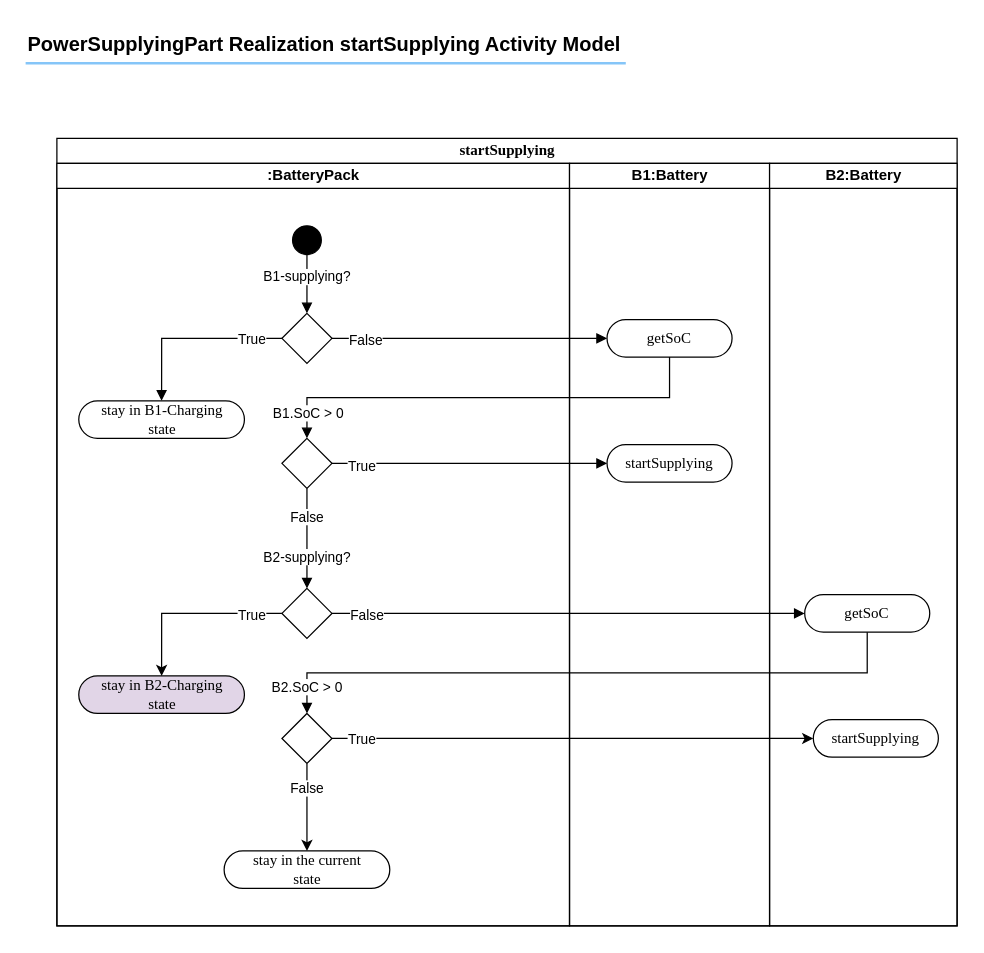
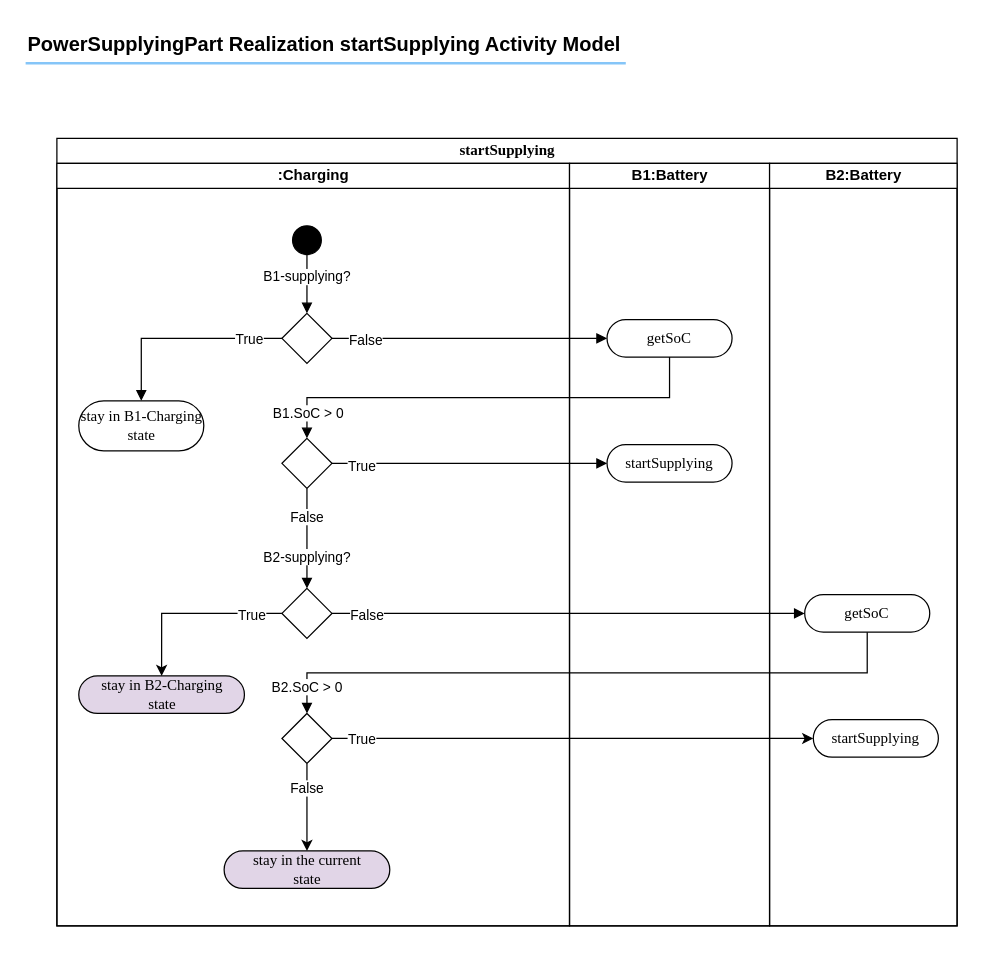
  <mxCell id="0" />
  <mxCell id="1" parent="0" />
  <mxCell id="2" value="&lt;b&gt;PowerSupplyingPart Realization startSupplying Activity Model&lt;/b&gt;" style="text;fontSize=16;verticalAlign=middle;strokeColor=none;fillColor=none;whiteSpace=wrap;html=1;" vertex="1" parent="1"><mxGeometry x="20" y="20" width="500" height="30" as="geometry" /></mxCell>
  <mxCell id="3" value="" style="dashed=0;shape=line;strokeWidth=2;noLabel=1;strokeColor=#0C8CF2;opacity=50;" vertex="1" parent="1"><mxGeometry x="20" y="45" width="480" height="10" as="geometry" /></mxCell>
  <mxCell id="4" value="startSupplying" style="swimlane;html=1;childLayout=stackLayout;startSize=20;rounded=0;shadow=0;comic=0;labelBackgroundColor=none;strokeWidth=1;fontFamily=Verdana;fontSize=12;align=center;" vertex="1" parent="1"><mxGeometry x="45" y="110" width="720" height="630" as="geometry"><mxRectangle x="45" y="640" width="70" height="30" as="alternateBounds" /></mxGeometry></mxCell>
- <mxCell id="5" value=":BatteryPack" style="swimlane;html=1;startSize=20;" vertex="1" parent="4"><mxGeometry y="20" width="410" height="610" as="geometry"><mxRectangle y="20" width="40" height="420" as="alternateBounds" /></mxGeometry></mxCell>
+ <mxCell id="5" value=":Charging" style="swimlane;html=1;startSize=20;" vertex="1" parent="4"><mxGeometry y="20" width="410" height="610" as="geometry"><mxRectangle y="20" width="40" height="420" as="alternateBounds" /></mxGeometry></mxCell>
  <mxCell id="6" style="edgeStyle=orthogonalEdgeStyle;rounded=0;orthogonalLoop=1;jettySize=auto;html=1;entryX=0.5;entryY=0;entryDx=0;entryDy=0;endArrow=block;endFill=1;" edge="1" parent="5" source="8" target="11"><mxGeometry relative="1" as="geometry" /></mxCell>
  <mxCell id="7" value="B1-supplying?" style="edgeLabel;html=1;align=center;verticalAlign=middle;resizable=0;points=[];" vertex="1" connectable="0" parent="6"><mxGeometry x="-0.277" y="-1" relative="1" as="geometry"><mxPoint as="offset" /></mxGeometry></mxCell>
  <mxCell id="8" value="" style="ellipse;whiteSpace=wrap;html=1;rounded=0;shadow=0;comic=0;labelBackgroundColor=none;strokeWidth=1;fillColor=#000000;fontFamily=Verdana;fontSize=12;align=center;" vertex="1" parent="5"><mxGeometry x="188.5" y="50" width="23" height="23" as="geometry" /></mxCell>
  <mxCell id="9" style="edgeStyle=orthogonalEdgeStyle;rounded=0;orthogonalLoop=1;jettySize=auto;html=1;entryX=0.5;entryY=0;entryDx=0;entryDy=0;endArrow=block;endFill=1;" edge="1" parent="5" source="11" target="19"><mxGeometry relative="1" as="geometry" /></mxCell>
  <mxCell id="10" value="True" style="edgeLabel;html=1;align=center;verticalAlign=middle;resizable=0;points=[];" vertex="1" connectable="0" parent="9"><mxGeometry x="-0.663" relative="1" as="geometry"><mxPoint as="offset" /></mxGeometry></mxCell>
  <mxCell id="11" value="" style="rhombus;whiteSpace=wrap;html=1;" vertex="1" parent="5"><mxGeometry x="180" y="120" width="40" height="40" as="geometry" /></mxCell>
  <mxCell id="12" style="edgeStyle=orthogonalEdgeStyle;rounded=0;orthogonalLoop=1;jettySize=auto;html=1;entryX=0.5;entryY=0;entryDx=0;entryDy=0;endArrow=block;endFill=1;" edge="1" parent="5" source="15" target="18"><mxGeometry relative="1" as="geometry" /></mxCell>
  <mxCell id="13" value="False" style="edgeLabel;html=1;align=center;verticalAlign=middle;resizable=0;points=[];" vertex="1" connectable="0" parent="12"><mxGeometry x="-0.45" y="-1" relative="1" as="geometry"><mxPoint as="offset" /></mxGeometry></mxCell>
  <mxCell id="14" value="B2-supplying?" style="edgeLabel;html=1;align=center;verticalAlign=middle;resizable=0;points=[];" vertex="1" connectable="0" parent="12"><mxGeometry x="0.35" y="-1" relative="1" as="geometry"><mxPoint as="offset" /></mxGeometry></mxCell>
  <mxCell id="15" value="" style="rhombus;whiteSpace=wrap;html=1;" vertex="1" parent="5"><mxGeometry x="180" y="220" width="40" height="40" as="geometry" /></mxCell>
  <mxCell id="16" style="edgeStyle=orthogonalEdgeStyle;rounded=0;orthogonalLoop=1;jettySize=auto;html=1;entryX=0.5;entryY=0;entryDx=0;entryDy=0;" edge="1" parent="5" source="18" target="23"><mxGeometry relative="1" as="geometry" /></mxCell>
  <mxCell id="17" value="True" style="edgeLabel;html=1;align=center;verticalAlign=middle;resizable=0;points=[];" vertex="1" connectable="0" parent="16"><mxGeometry x="-0.663" y="1" relative="1" as="geometry"><mxPoint as="offset" /></mxGeometry></mxCell>
  <mxCell id="18" value="" style="rhombus;whiteSpace=wrap;html=1;" vertex="1" parent="5"><mxGeometry x="180" y="340" width="40" height="40" as="geometry" /></mxCell>
- <mxCell id="19" value="stay in B1-Charging&lt;div&gt;&amp;nbsp;state&amp;nbsp;&lt;/div&gt;" style="rounded=1;whiteSpace=wrap;html=1;shadow=0;comic=0;labelBackgroundColor=none;strokeWidth=1;fontFamily=Verdana;fontSize=12;align=center;arcSize=50;" vertex="1" parent="5"><mxGeometry x="17.5" y="190" width="132.5" height="30" as="geometry" /></mxCell>
+ <mxCell id="19" value="stay in B1-Charging&lt;div&gt;&amp;nbsp;state&amp;nbsp;&lt;/div&gt;" style="rounded=1;whiteSpace=wrap;html=1;shadow=0;comic=0;labelBackgroundColor=none;strokeWidth=1;fontFamily=Verdana;fontSize=12;align=center;arcSize=50;" vertex="1" parent="5"><mxGeometry x="17.5" y="190" width="100" height="40" as="geometry" /></mxCell>
  <mxCell id="20" style="edgeStyle=orthogonalEdgeStyle;rounded=0;orthogonalLoop=1;jettySize=auto;html=1;entryX=0.5;entryY=0;entryDx=0;entryDy=0;" edge="1" parent="5" source="22" target="24"><mxGeometry relative="1" as="geometry" /></mxCell>
  <mxCell id="21" value="False" style="edgeLabel;html=1;align=center;verticalAlign=middle;resizable=0;points=[];" vertex="1" connectable="0" parent="20"><mxGeometry x="-0.467" y="-1" relative="1" as="geometry"><mxPoint as="offset" /></mxGeometry></mxCell>
  <mxCell id="22" value="" style="rhombus;whiteSpace=wrap;html=1;" vertex="1" parent="5"><mxGeometry x="180" y="440" width="40" height="40" as="geometry" /></mxCell>
  <mxCell id="23" value="stay in B2-Charging&lt;div&gt;&amp;nbsp;state&amp;nbsp;&lt;/div&gt;" style="rounded=1;whiteSpace=wrap;html=1;shadow=0;comic=0;labelBackgroundColor=none;strokeWidth=1;fontFamily=Verdana;fontSize=12;align=center;arcSize=50;fillColor=#e1d5e7;" vertex="1" parent="5"><mxGeometry x="17.5" y="410" width="132.5" height="30" as="geometry" /></mxCell>
- <mxCell id="24" value="stay in the current&lt;div&gt;&amp;nbsp;state&amp;nbsp;&lt;/div&gt;" style="rounded=1;whiteSpace=wrap;html=1;shadow=0;comic=0;labelBackgroundColor=none;strokeWidth=1;fontFamily=Verdana;fontSize=12;align=center;arcSize=50;" vertex="1" parent="5"><mxGeometry x="133.75" y="550" width="132.5" height="30" as="geometry" /></mxCell>
+ <mxCell id="24" value="stay in the current&lt;div&gt;&amp;nbsp;state&amp;nbsp;&lt;/div&gt;" style="rounded=1;whiteSpace=wrap;html=1;shadow=0;comic=0;labelBackgroundColor=none;strokeWidth=1;fontFamily=Verdana;fontSize=12;align=center;arcSize=50;fillColor=#e1d5e7;" vertex="1" parent="5"><mxGeometry x="133.75" y="550" width="132.5" height="30" as="geometry" /></mxCell>
  <mxCell id="25" value="B1:Battery" style="swimlane;html=1;startSize=20;" vertex="1" parent="4"><mxGeometry x="410" y="20" width="160" height="610" as="geometry" /></mxCell>
  <mxCell id="26" value="getSoC" style="rounded=1;whiteSpace=wrap;html=1;shadow=0;comic=0;labelBackgroundColor=none;strokeWidth=1;fontFamily=Verdana;fontSize=12;align=center;arcSize=50;" vertex="1" parent="25"><mxGeometry x="30" y="125" width="100" height="30" as="geometry" /></mxCell>
  <mxCell id="27" value="startSupplying" style="rounded=1;whiteSpace=wrap;html=1;shadow=0;comic=0;labelBackgroundColor=none;strokeWidth=1;fontFamily=Verdana;fontSize=12;align=center;arcSize=50;" vertex="1" parent="25"><mxGeometry x="30" y="225" width="100" height="30" as="geometry" /></mxCell>
  <mxCell id="28" value="B2:Battery" style="swimlane;html=1;startSize=20;" vertex="1" parent="4"><mxGeometry x="570" y="20" width="150" height="610" as="geometry"><mxRectangle x="570" y="20" width="40" height="1720" as="alternateBounds" /></mxGeometry></mxCell>
  <mxCell id="29" value="getSoC" style="rounded=1;whiteSpace=wrap;html=1;shadow=0;comic=0;labelBackgroundColor=none;strokeWidth=1;fontFamily=Verdana;fontSize=12;align=center;arcSize=50;" vertex="1" parent="28"><mxGeometry x="28.1" y="345" width="100" height="30" as="geometry" /></mxCell>
  <mxCell id="30" value="startSupplying" style="rounded=1;whiteSpace=wrap;html=1;shadow=0;comic=0;labelBackgroundColor=none;strokeWidth=1;fontFamily=Verdana;fontSize=12;align=center;arcSize=50;" vertex="1" parent="28"><mxGeometry x="35" y="445" width="100" height="30" as="geometry" /></mxCell>
  <mxCell id="31" style="edgeStyle=orthogonalEdgeStyle;rounded=0;orthogonalLoop=1;jettySize=auto;html=1;entryX=0;entryY=0.5;entryDx=0;entryDy=0;endArrow=block;endFill=1;" edge="1" parent="4" source="11" target="26"><mxGeometry relative="1" as="geometry" /></mxCell>
  <mxCell id="32" value="False" style="edgeLabel;html=1;align=center;verticalAlign=middle;resizable=0;points=[];" vertex="1" connectable="0" parent="31"><mxGeometry x="-0.761" y="-1" relative="1" as="geometry"><mxPoint as="offset" /></mxGeometry></mxCell>
  <mxCell id="33" style="edgeStyle=orthogonalEdgeStyle;rounded=0;orthogonalLoop=1;jettySize=auto;html=1;entryX=0.5;entryY=0;entryDx=0;entryDy=0;exitX=0.5;exitY=1;exitDx=0;exitDy=0;endArrow=block;endFill=1;" edge="1" parent="4" source="26" target="15"><mxGeometry relative="1" as="geometry" /></mxCell>
  <mxCell id="34" value="B1.SoC &amp;gt; 0" style="edgeLabel;html=1;align=center;verticalAlign=middle;resizable=0;points=[];" vertex="1" connectable="0" parent="33"><mxGeometry x="0.913" relative="1" as="geometry"><mxPoint y="-6" as="offset" /></mxGeometry></mxCell>
  <mxCell id="35" style="edgeStyle=orthogonalEdgeStyle;rounded=0;orthogonalLoop=1;jettySize=auto;html=1;entryX=0;entryY=0.5;entryDx=0;entryDy=0;endArrow=block;endFill=1;" edge="1" parent="4" source="15" target="27"><mxGeometry relative="1" as="geometry" /></mxCell>
  <mxCell id="36" value="True" style="edgeLabel;html=1;align=center;verticalAlign=middle;resizable=0;points=[];" vertex="1" connectable="0" parent="35"><mxGeometry x="-0.788" y="-2" relative="1" as="geometry"><mxPoint as="offset" /></mxGeometry></mxCell>
  <mxCell id="37" style="edgeStyle=orthogonalEdgeStyle;rounded=0;orthogonalLoop=1;jettySize=auto;html=1;entryX=0;entryY=0.5;entryDx=0;entryDy=0;endArrow=block;endFill=1;" edge="1" parent="4" source="18" target="29"><mxGeometry relative="1" as="geometry" /></mxCell>
  <mxCell id="38" value="False" style="edgeLabel;html=1;align=center;verticalAlign=middle;resizable=0;points=[];" vertex="1" connectable="0" parent="37"><mxGeometry x="-0.855" y="-1" relative="1" as="geometry"><mxPoint as="offset" /></mxGeometry></mxCell>
  <mxCell id="39" style="edgeStyle=orthogonalEdgeStyle;rounded=0;orthogonalLoop=1;jettySize=auto;html=1;entryX=0.5;entryY=0;entryDx=0;entryDy=0;exitX=0.5;exitY=1;exitDx=0;exitDy=0;endArrow=block;endFill=1;" edge="1" parent="4" source="29" target="22"><mxGeometry relative="1" as="geometry" /></mxCell>
  <mxCell id="40" value="B2.SoC &amp;gt; 0" style="edgeLabel;html=1;align=center;verticalAlign=middle;resizable=0;points=[];" vertex="1" connectable="0" parent="39"><mxGeometry x="0.917" y="-1" relative="1" as="geometry"><mxPoint as="offset" /></mxGeometry></mxCell>
  <mxCell id="41" style="edgeStyle=orthogonalEdgeStyle;rounded=0;orthogonalLoop=1;jettySize=auto;html=1;entryX=0;entryY=0.5;entryDx=0;entryDy=0;" edge="1" parent="4" source="22" target="30"><mxGeometry relative="1" as="geometry" /></mxCell>
  <mxCell id="42" value="True" style="edgeLabel;html=1;align=center;verticalAlign=middle;resizable=0;points=[];" vertex="1" connectable="0" parent="41"><mxGeometry x="-0.879" relative="1" as="geometry"><mxPoint as="offset" /></mxGeometry></mxCell>
